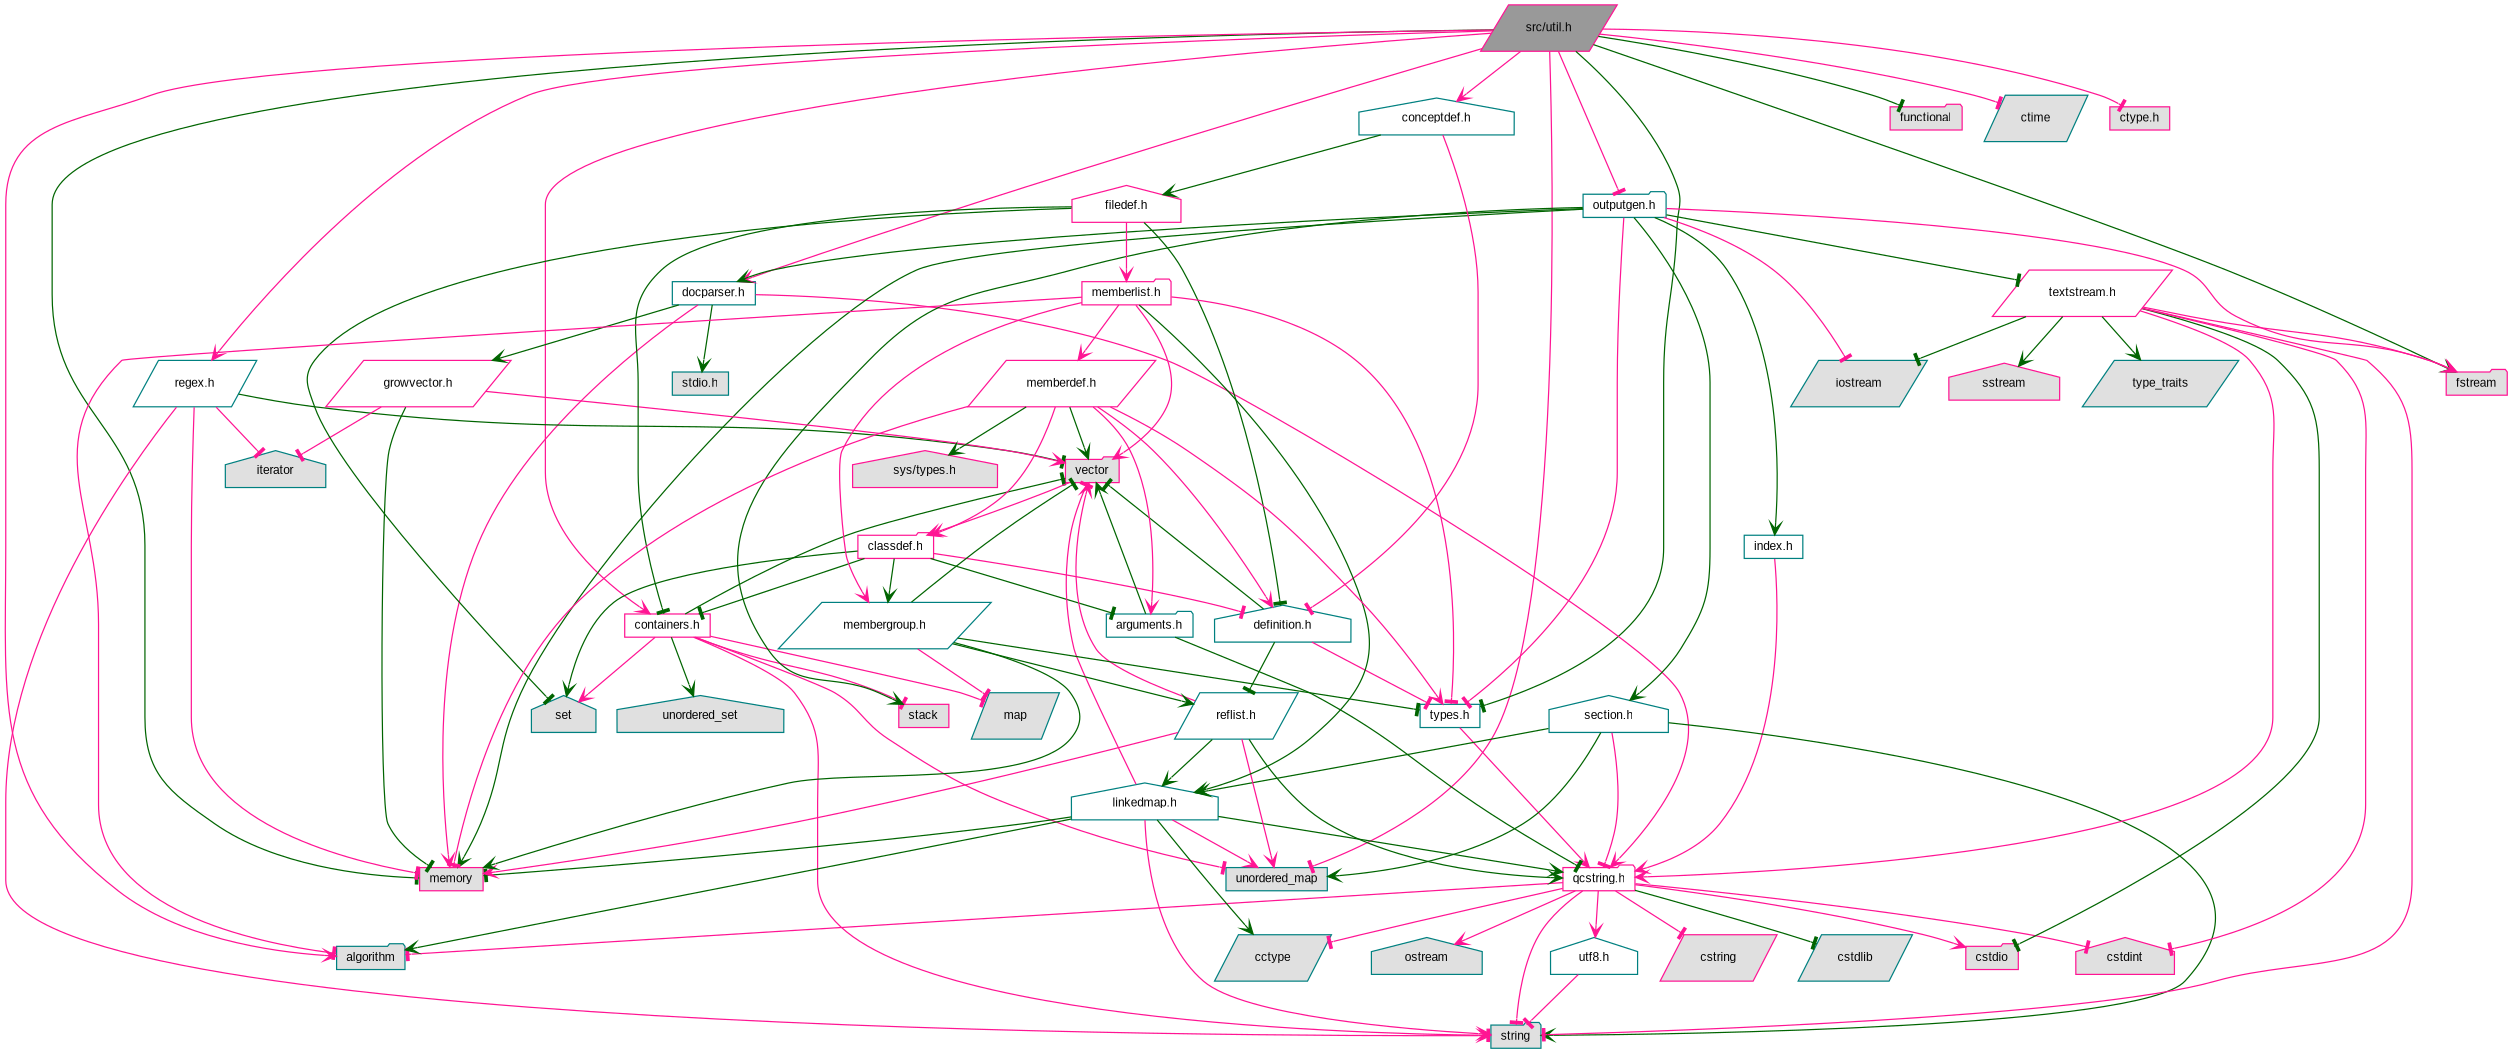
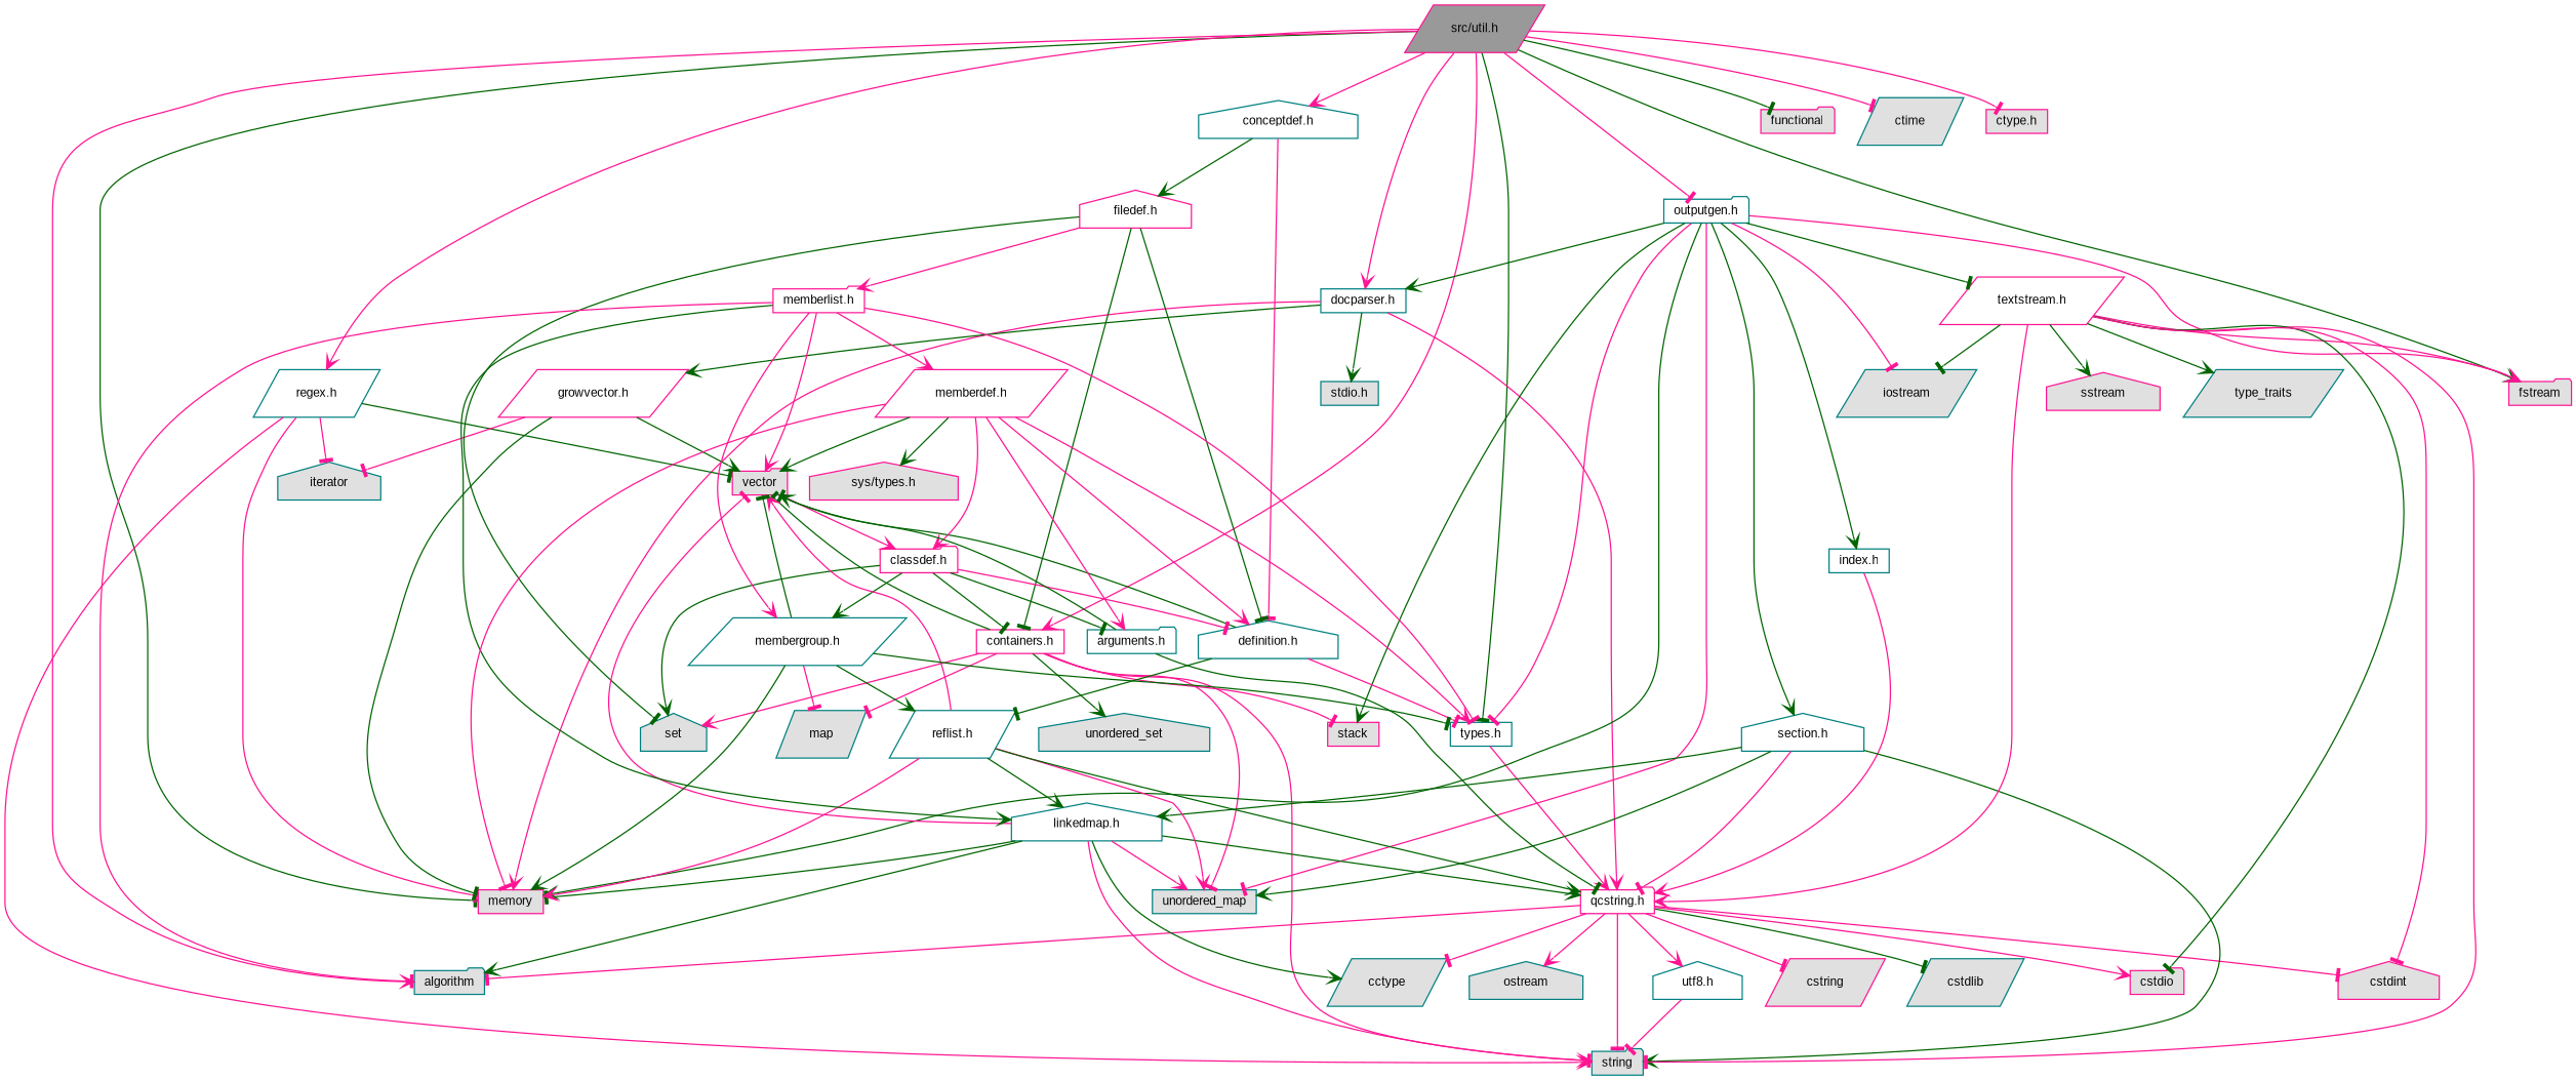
  digraph {
    fontname="Liberation Sans"
    node [color=teal fillcolor="#E0E0E0" fontname="Liberation Sans" fontsize=10 shape=parallelogram style=filled]
    edge [arrowhead=vee color=deeppink fontname="Liberation Sans" fontsize=10 labelfontname=Helvetica labelfontsize=10 style=solid]
    n1 [color=deeppink fillcolor=grey60 fontcolor=black height=0.2 label="src/util.h" width=0.4]
    n2 [color=deeppink height=0.2 label=memory shape=box width=0.4]
    n3 [height=0.2 label=unordered_map shape=box width=0.4]
    n4 [height=0.2 label=algorithm shape=folder width=0.4]
    n5 [color=deeppink height=0.2 label=functional shape=folder width=0.4]
    n6 [color=deeppink height=0.2 label=fstream shape=folder width=0.4]
    n7 [height=0.2 label=ctime width=0.4]
    n8 [color=deeppink height=0.2 label="ctype.h" shape=box width=0.4]
    n9 [fillcolor=white height=0.2 label="types.h" shape=box width=0.4]
    n10 [fillcolor=white height=0.2 label="docparser.h" shape=box width=0.4]
    n11 [color=deeppink fillcolor=white height=0.2 label="containers.h" shape=box width=0.4]
    n12 [fillcolor=white height=0.2 label="outputgen.h" shape=folder width=0.4]
    n13 [fillcolor=white height=0.2 label="regex.h" width=0.4]
    n14 [fillcolor=white height=0.2 label="conceptdef.h" shape=house width=0.4]
    n15 [color=deeppink fillcolor=white height=0.2 label="qcstring.h" shape=folder width=0.4]
    n16 [height=0.2 label="stdio.h" shape=box width=0.4]
    n17 [color=deeppink fillcolor=white height=0.2 label="growvector.h" width=0.4]
    n18 [height=0.2 label=string shape=folder width=0.4]
    n19 [color=deeppink height=0.2 label=vector shape=folder width=0.4]
    n20 [height=0.2 label=set shape=house width=0.4]
    n21 [height=0.2 label=map width=0.4]
    n22 [height=0.2 label=unordered_set shape=house width=0.4]
    n23 [color=deeppink height=0.2 label=stack shape=box width=0.4]
    n24 [height=0.2 label=iostream width=0.4]
    n25 [fillcolor=white height=0.2 label="index.h" shape=box width=0.4]
    n26 [fillcolor=white height=0.2 label="section.h" shape=house width=0.4]
    n27 [color=deeppink fillcolor=white height=0.2 label="textstream.h" width=0.4]
    n28 [height=0.2 label=iterator shape=house width=0.4]
    n29 [fillcolor=white height=0.2 label="definition.h" shape=house width=0.4]
    n30 [color=deeppink fillcolor=white height=0.2 label="filedef.h" shape=house width=0.4]
    n31 [height=0.2 label=cctype width=0.4]
    n32 [color=deeppink height=0.2 label=cstring width=0.4]
    n33 [color=deeppink height=0.2 label=cstdio shape=folder width=0.4]
    n34 [height=0.2 label=cstdlib width=0.4]
    n35 [color=deeppink height=0.2 label=cstdint shape=house width=0.4]
    n36 [height=0.2 label=ostream shape=house width=0.4]
    n37 [fillcolor=white height=0.2 label="utf8.h" shape=house width=0.4]
    n38 [color=deeppink fillcolor=white height=0.2 label="classdef.h" shape=folder width=0.4]
    n39 [fillcolor=white height=0.2 label="linkedmap.h" shape=house width=0.4]
    n40 [color=deeppink height=0.2 label=sstream shape=house width=0.4]
    n41 [height=0.2 label=type_traits width=0.4]
    n42 [fillcolor=white height=0.2 label="reflist.h" width=0.4]
    n43 [color=deeppink fillcolor=white height=0.2 label="memberlist.h" shape=folder width=0.4]
    n44 [color=deeppink fillcolor=white height=0.2 label="memberdef.h" width=0.4]
    n45 [fillcolor=white height=0.2 label="membergroup.h" width=0.4]
    n46 [color=deeppink height=0.2 label="sys/types.h" shape=house width=0.4]
    n47 [fillcolor=white height=0.2 label="arguments.h" shape=folder width=0.4]
    n1 -> n2 [arrowhead=tee color=darkgreen]
-   n1 -> n3 [arrowhead=tee]
+   n12 -> n3 [arrowhead=tee]
    n1 -> n4
    n1 -> n5 [arrowhead=tee color=darkgreen]
    n1 -> n6 [color=darkgreen]
    n1 -> n7 [arrowhead=tee]
    n1 -> n8 [arrowhead=tee]
    n1 -> n9 [arrowhead=tee color=darkgreen]
    n1 -> n10
    n1 -> n11
    n1 -> n12 [arrowhead=tee]
    n1 -> n13
    n1 -> n14
    n9 -> n15
    n10 -> n2
    n10 -> n15
    n10 -> n16 [color=darkgreen]
    n10 -> n17 [color=darkgreen]
    n11 -> n3 [arrowhead=tee]
    n11 -> n18 [arrowhead=tee]
    n11 -> n19 [arrowhead=tee color=darkgreen]
    n11 -> n20
    n11 -> n21 [arrowhead=tee]
    n11 -> n22 [color=darkgreen]
    n11 -> n23 [arrowhead=tee]
    n12 -> n2 [color=darkgreen]
    n12 -> n6
    n12 -> n9 [arrowhead=tee]
    n12 -> n10 [color=darkgreen]
    n12 -> n23 [color=darkgreen]
    n12 -> n24 [arrowhead=tee]
    n12 -> n25 [color=darkgreen]
    n12 -> n26 [color=darkgreen]
    n12 -> n27 [arrowhead=tee color=darkgreen]
    n13 -> n2 [arrowhead=tee]
    n13 -> n18
    n13 -> n19 [arrowhead=tee color=darkgreen]
    n13 -> n28 [arrowhead=tee]
    n14 -> n29 [arrowhead=tee]
    n14 -> n30 [color=darkgreen]
    n15 -> n4 [arrowhead=tee]
    n15 -> n18 [arrowhead=tee]
    n15 -> n31 [arrowhead=tee]
    n15 -> n32 [arrowhead=tee]
    n15 -> n33
    n15 -> n34 [arrowhead=tee color=darkgreen]
    n15 -> n35 [arrowhead=tee]
    n15 -> n36
    n15 -> n37
    n17 -> n2 [arrowhead=tee color=darkgreen]
-   n17 -> n19
+   n17 -> n19 [color=darkgreen]
    n17 -> n28 [arrowhead=tee]
    n19 -> n38
    n25 -> n15
    n26 -> n3 [color=darkgreen]
    n26 -> n15 [arrowhead=tee]
    n26 -> n18 [color=darkgreen]
    n26 -> n39 [color=darkgreen]
    n27 -> n6
    n27 -> n15
    n27 -> n18 [arrowhead=tee]
    n27 -> n24 [arrowhead=tee color=darkgreen]
    n27 -> n33 [arrowhead=tee color=darkgreen]
    n27 -> n35 [arrowhead=tee]
    n27 -> n40 [color=darkgreen]
    n27 -> n41 [color=darkgreen]
    n29 -> n9 [arrowhead=tee]
    n29 -> n19 [arrowhead=tee color=darkgreen]
    n29 -> n42 [arrowhead=tee color=darkgreen]
    n30 -> n11 [arrowhead=tee color=darkgreen]
    n30 -> n20 [arrowhead=tee color=darkgreen]
    n30 -> n29 [arrowhead=tee color=darkgreen]
    n30 -> n43
    n37 -> n18 [arrowhead=tee]
    n38 -> n11 [arrowhead=tee color=darkgreen]
    n38 -> n20 [color=darkgreen]
    n38 -> n29 [arrowhead=tee]
    n38 -> n45 [color=darkgreen]
    n38 -> n47 [arrowhead=tee color=darkgreen]
    n39 -> n2 [arrowhead=tee color=darkgreen]
    n39 -> n3
    n39 -> n4 [color=darkgreen]
    n39 -> n15 [color=darkgreen]
    n39 -> n18
    n39 -> n19 [arrowhead=tee]
    n39 -> n31 [color=darkgreen]
    n42 -> n2
    n42 -> n3
    n42 -> n15 [color=darkgreen]
    n42 -> n19
    n42 -> n39 [color=darkgreen]
    n43 -> n4 [arrowhead=tee]
    n43 -> n9 [arrowhead=tee]
    n43 -> n19
    n43 -> n39 [color=darkgreen]
    n43 -> n44
    n43 -> n45
    n44 -> n2 [arrowhead=tee]
    n44 -> n9
    n44 -> n19 [color=darkgreen]
    n44 -> n29
    n44 -> n38
    n44 -> n46 [color=darkgreen]
    n44 -> n47
    n45 -> n2 [color=darkgreen]
    n45 -> n9 [arrowhead=tee color=darkgreen]
    n45 -> n19 [arrowhead=tee color=darkgreen]
    n45 -> n21 [arrowhead=tee]
    n45 -> n42 [color=darkgreen]
    n47 -> n15 [arrowhead=tee color=darkgreen]
    n47 -> n19 [color=darkgreen]
  }
